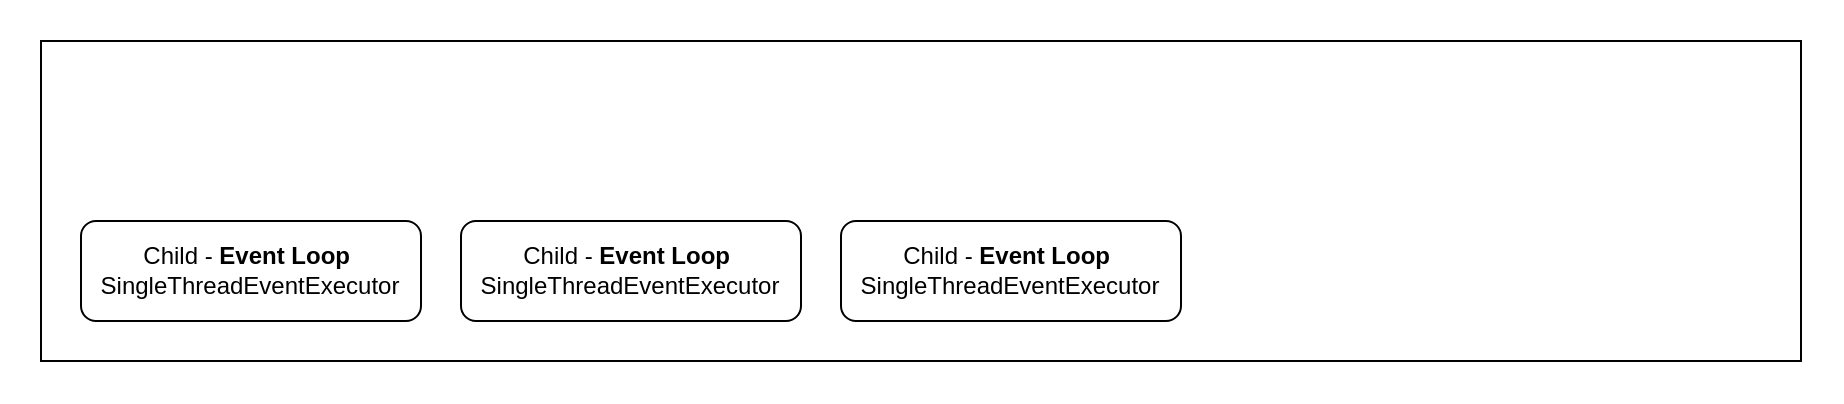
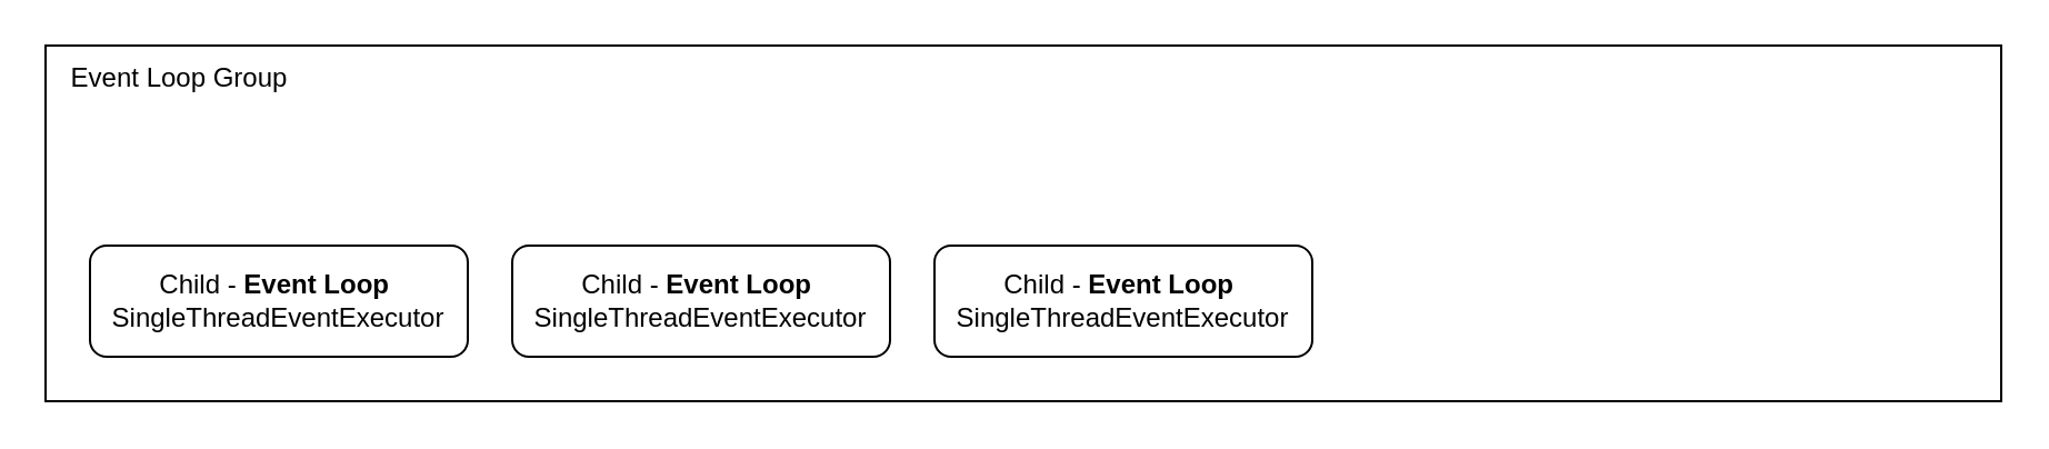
  <mxCell id="0" />
  <mxCell id="1" parent="0" />
  <mxCell id="2" value="" style="rounded=0;whiteSpace=wrap;html=1;" vertex="1" parent="1"><mxGeometry x="20" y="20" width="880" height="160" as="geometry" /></mxCell>
  <mxCell id="3" value="Child - &lt;b&gt;Event Loop&amp;nbsp;&lt;/b&gt; SingleThreadEventExecutor" style="rounded=1;whiteSpace=wrap;html=1;" vertex="1" parent="1"><mxGeometry x="40" y="110" width="170" height="50" as="geometry" /></mxCell>
+ <mxCell id="4" value="Event Loop Group" style="text;html=1;align=center;verticalAlign=middle;resizable=0;points=[];autosize=1;strokeColor=none;fillColor=none;" vertex="1" parent="1"><mxGeometry x="20" y="20" width="120" height="30" as="geometry" /></mxCell>
  <mxCell id="5" value="Child - &lt;b&gt;Event Loop&lt;/b&gt;&amp;nbsp; SingleThreadEventExecutor" style="rounded=1;whiteSpace=wrap;html=1;" vertex="1" parent="1"><mxGeometry x="230" y="110" width="170" height="50" as="geometry" /></mxCell>
  <mxCell id="6" value="Child - &lt;b&gt;Event Loop&lt;/b&gt;&amp;nbsp; SingleThreadEventExecutor" style="rounded=1;whiteSpace=wrap;html=1;" vertex="1" parent="1"><mxGeometry x="420" y="110" width="170" height="50" as="geometry" /></mxCell>
